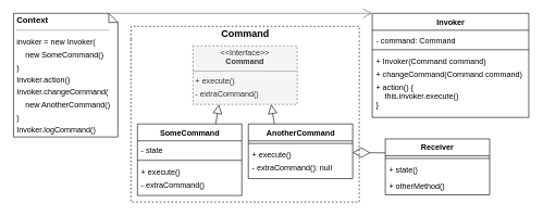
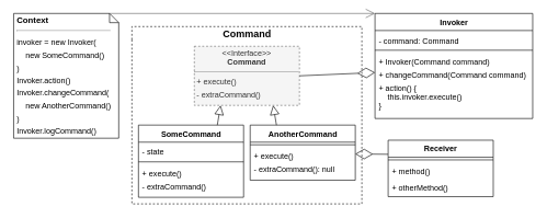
  <mxCell id="0" />
  <mxCell id="1" parent="0" />
  <mxCell id="2" value="Command" style="swimlane;html=1;horizontal=1;startSize=20;fillColor=none;strokeColor=#000000;rounded=0;comic=0;fontSize=15;dashed=1;swimlaneLine=0;shadow=0;glass=0;perimeterSpacing=0;labelBackgroundColor=none;collapsible=0;" parent="1" vertex="1"><mxGeometry x="200" y="40" width="350" height="270" as="geometry"><mxRectangle x="110" y="60" width="100" height="20" as="alternateBounds" /></mxGeometry></mxCell>
  <mxCell id="3" value="AnotherCommand" style="swimlane;fontStyle=1;align=center;verticalAlign=top;childLayout=stackLayout;horizontal=1;startSize=26;horizontalStack=0;resizeParent=1;resizeParentMax=0;resizeLast=0;collapsible=0;marginBottom=0;rounded=0;shadow=0;glass=0;comic=0;strokeWidth=1;fontSize=12;labelBackgroundColor=none;fillColor=#ffffff;html=1;" parent="2" vertex="1"><mxGeometry x="180" y="150" width="160" height="84" as="geometry" /></mxCell>
  <mxCell id="4" value="" style="line;strokeWidth=1;fillColor=none;align=left;verticalAlign=middle;spacingTop=-1;spacingLeft=3;spacingRight=3;rotatable=0;labelPosition=right;points=[];portConstraint=eastwest;" parent="3" vertex="1"><mxGeometry y="26" width="160" height="8" as="geometry" /></mxCell>
  <mxCell id="5" value="+ execute()" style="text;strokeColor=none;fillColor=none;align=left;verticalAlign=top;spacingLeft=4;spacingRight=4;overflow=hidden;rotatable=0;points=[[0,0.5],[1,0.5]];portConstraint=eastwest;" parent="3" vertex="1"><mxGeometry y="34" width="160" height="20" as="geometry" /></mxCell>
  <mxCell id="6" value="- extraCommand(): null" style="text;strokeColor=none;fillColor=none;align=left;verticalAlign=top;spacingLeft=4;spacingRight=4;overflow=hidden;rotatable=0;points=[[0,0.5],[1,0.5]];portConstraint=eastwest;" parent="3" vertex="1"><mxGeometry y="54" width="160" height="30" as="geometry" /></mxCell>
  <mxCell id="7" value="SomeCommand" style="swimlane;fontStyle=1;align=center;verticalAlign=top;childLayout=stackLayout;horizontal=1;startSize=26;horizontalStack=0;resizeParent=1;resizeParentMax=0;resizeLast=0;collapsible=0;marginBottom=0;rounded=0;shadow=0;glass=0;comic=0;strokeWidth=1;fontSize=12;labelBackgroundColor=none;fillColor=#ffffff;html=1;" parent="2" vertex="1"><mxGeometry x="10.0" y="150" width="160" height="110" as="geometry" /></mxCell>
  <mxCell id="8" value="- state" style="text;strokeColor=none;fillColor=none;align=left;verticalAlign=top;spacingLeft=4;spacingRight=4;overflow=hidden;rotatable=0;points=[[0,0.5],[1,0.5]];portConstraint=eastwest;spacingTop=2;" parent="7" vertex="1"><mxGeometry y="26" width="160" height="26" as="geometry" /></mxCell>
  <mxCell id="9" value="" style="line;strokeWidth=1;fillColor=none;align=left;verticalAlign=middle;spacingTop=-1;spacingLeft=3;spacingRight=3;rotatable=0;labelPosition=right;points=[];portConstraint=eastwest;" parent="7" vertex="1"><mxGeometry y="52" width="160" height="8" as="geometry" /></mxCell>
  <mxCell id="10" value="+ execute()" style="text;strokeColor=none;fillColor=none;align=left;verticalAlign=top;spacingLeft=4;spacingRight=4;overflow=hidden;rotatable=0;points=[[0,0.5],[1,0.5]];portConstraint=eastwest;" parent="7" vertex="1"><mxGeometry y="60" width="160" height="20" as="geometry" /></mxCell>
  <mxCell id="11" value="- extraCommand()" style="text;strokeColor=none;fillColor=none;align=left;verticalAlign=top;spacingLeft=4;spacingRight=4;overflow=hidden;rotatable=0;points=[[0,0.5],[1,0.5]];portConstraint=eastwest;" parent="7" vertex="1"><mxGeometry y="80" width="160" height="30" as="geometry" /></mxCell>
  <mxCell id="12" value="&lt;p style=&quot;margin: 4px 0px 0px ; text-align: center ; line-height: 120%&quot;&gt;&lt;span&gt;&amp;lt;&amp;lt;Interface&amp;gt;&amp;gt;&lt;/span&gt;&lt;br&gt;&lt;b&gt;Command&lt;/b&gt;&lt;/p&gt;&lt;hr size=&quot;1&quot;&gt;&lt;p style=&quot;margin: 0px 0px 0px 4px ; line-height: 160%&quot;&gt;+ execute()&lt;br&gt;&lt;/p&gt;&lt;p style=&quot;margin: 0px 0px 0px 4px ; line-height: 160%&quot;&gt;- extraCommand()&lt;/p&gt;" style="verticalAlign=top;align=left;overflow=fill;fontSize=12;fontFamily=Helvetica;html=1;rounded=0;shadow=0;glass=0;comic=0;labelBackgroundColor=none;labelBorderColor=none;imageAspect=1;noLabel=0;portConstraintRotation=0;snapToPoint=0;container=1;dropTarget=1;collapsible=0;autosize=0;spacingLeft=0;spacingRight=0;fontStyle=0;fillColor=#f5f5f5;strokeColor=#666666;fontColor=#333333;dashed=1;" parent="2" vertex="1"><mxGeometry x="95" y="30" width="160" height="90" as="geometry" /></mxCell>
  <mxCell id="13" value="" style="endArrow=block;dashed=0;endFill=0;endSize=12;html=1;exitX=0.75;exitY=0;exitDx=0;exitDy=0;entryX=0.25;entryY=1;entryDx=0;entryDy=0;" parent="2" source="7" target="12" edge="1"><mxGeometry width="160" relative="1" as="geometry"><mxPoint x="110" y="160" as="sourcePoint" /><mxPoint x="270" y="160" as="targetPoint" /></mxGeometry></mxCell>
  <mxCell id="14" value="" style="endArrow=block;dashed=0;endFill=0;endSize=12;html=1;exitX=0.25;exitY=0;exitDx=0;exitDy=0;entryX=0.75;entryY=1;entryDx=0;entryDy=0;" parent="2" source="3" target="12" edge="1"><mxGeometry width="160" relative="1" as="geometry"><mxPoint x="110" y="160" as="sourcePoint" /><mxPoint x="270" y="160" as="targetPoint" /></mxGeometry></mxCell>
  <mxCell id="15" value="&lt;p style=&quot;line-height: 20%&quot;&gt;Context&lt;br&gt;&lt;/p&gt;&lt;hr&gt;&lt;span style=&quot;font-size: 12px ; font-weight: 400 ; line-height: 170%&quot;&gt;invoker = new Invoker(&lt;br&gt;&amp;nbsp; &amp;nbsp; new SomeCommand()&lt;br&gt;)&lt;br&gt;&lt;/span&gt;&lt;span style=&quot;font-size: 12px ; font-weight: 400&quot;&gt;Invoker.action()&lt;br&gt;&lt;/span&gt;&lt;span style=&quot;font-size: 12px ; font-weight: 400 ; line-height: 20.4px&quot;&gt;Invoker.changeCommand(&lt;br&gt;&amp;nbsp; &amp;nbsp; new AnotherCommand()&lt;br&gt;)&lt;br&gt;&lt;/span&gt;&lt;span style=&quot;font-size: 12px ; font-weight: 400&quot;&gt;Invoker.logCommand()&lt;/span&gt;&lt;br&gt;&lt;p&gt;&lt;/p&gt;" style="shape=note;size=14;verticalAlign=top;align=left;spacingTop=-13;rounded=0;shadow=0;glass=0;comic=0;strokeColor=#000000;fillColor=none;fontSize=13;fontStyle=1;labelBorderColor=none;whiteSpace=wrap;html=1;spacingLeft=0;spacingBottom=0;spacingRight=0;spacing=5;labelBackgroundColor=none;" parent="1" vertex="1"><mxGeometry x="20" y="20" width="160" height="190" as="geometry" /></mxCell>
  <mxCell id="16" value="" style="endArrow=diamondThin;endFill=0;endSize=24;html=1;entryX=1;entryY=0.5;entryDx=0;entryDy=0;exitX=0;exitY=0.25;exitDx=0;exitDy=0;" parent="1" source="25" target="5" edge="1"><mxGeometry width="160" relative="1" as="geometry"><mxPoint x="460" y="-5141" as="sourcePoint" /><mxPoint x="620" y="-5141" as="targetPoint" /></mxGeometry></mxCell>
+ <mxCell id="17" value="" style="endArrow=diamondThin;endFill=0;endSize=24;html=1;entryX=0;entryY=0.5;entryDx=0;entryDy=0;exitX=1;exitY=0.5;exitDx=0;exitDy=0;" parent="1" source="12" target="23" edge="1"><mxGeometry width="160" relative="1" as="geometry"><mxPoint x="460" y="-5241" as="sourcePoint" /><mxPoint x="620" y="-5241" as="targetPoint" /></mxGeometry></mxCell>
  <mxCell id="18" value="" style="endArrow=open;endFill=1;endSize=12;html=1;exitX=0;exitY=0;exitDx=146;exitDy=0;exitPerimeter=0;entryX=0;entryY=0;entryDx=0;entryDy=0;strokeColor=#666666;" parent="1" source="15" target="19" edge="1"><mxGeometry width="160" relative="1" as="geometry"><mxPoint x="381" y="-5110" as="sourcePoint" /><mxPoint x="541" y="-5110" as="targetPoint" /><Array as="points" /></mxGeometry></mxCell>
  <mxCell id="19" value="Invoker" style="swimlane;fontStyle=1;align=center;verticalAlign=top;childLayout=stackLayout;horizontal=1;startSize=26;horizontalStack=0;resizeParent=1;resizeParentMax=0;resizeLast=0;collapsible=0;marginBottom=0;rounded=0;shadow=0;glass=0;comic=0;strokeWidth=1;fontSize=12;labelBackgroundColor=none;fillColor=#ffffff;html=1;" parent="1" vertex="1"><mxGeometry x="570" y="20" width="240" height="160" as="geometry" /></mxCell>
  <mxCell id="20" value="- command: Command" style="text;strokeColor=none;fillColor=none;align=left;verticalAlign=top;spacingLeft=4;spacingRight=4;overflow=hidden;rotatable=0;points=[[0,0.5],[1,0.5]];portConstraint=eastwest;spacingTop=2;" parent="19" vertex="1"><mxGeometry y="26" width="240" height="26" as="geometry" /></mxCell>
  <mxCell id="21" value="" style="line;strokeWidth=1;fillColor=none;align=left;verticalAlign=middle;spacingTop=-1;spacingLeft=3;spacingRight=3;rotatable=0;labelPosition=right;points=[];portConstraint=eastwest;" parent="19" vertex="1"><mxGeometry y="52" width="240" height="8" as="geometry" /></mxCell>
  <mxCell id="22" value="+ Invoker(Command command)" style="text;strokeColor=none;fillColor=none;align=left;verticalAlign=top;spacingLeft=4;spacingRight=4;overflow=hidden;rotatable=0;points=[[0,0.5],[1,0.5]];portConstraint=eastwest;" parent="19" vertex="1"><mxGeometry y="60" width="240" height="20" as="geometry" /></mxCell>
  <mxCell id="23" value="+ changeCommand(Command command)" style="text;strokeColor=none;fillColor=none;align=left;verticalAlign=top;spacingLeft=4;spacingRight=4;overflow=hidden;rotatable=0;points=[[0,0.5],[1,0.5]];portConstraint=eastwest;" parent="19" vertex="1"><mxGeometry y="80" width="240" height="20" as="geometry" /></mxCell>
  <mxCell id="24" value="+ action() {&#10;    this.invoker.execute()&#10;}" style="text;strokeColor=none;fillColor=none;align=left;verticalAlign=top;spacingLeft=4;spacingRight=4;overflow=hidden;rotatable=0;points=[[0,0.5],[1,0.5]];portConstraint=eastwest;" parent="19" vertex="1"><mxGeometry y="100" width="240" height="60" as="geometry" /></mxCell>
  <mxCell id="25" value="Receiver" style="swimlane;fontStyle=1;align=center;verticalAlign=top;childLayout=stackLayout;horizontal=1;startSize=26;horizontalStack=0;resizeParent=1;resizeParentMax=0;resizeLast=0;collapsible=0;marginBottom=0;" parent="1" vertex="1"><mxGeometry x="590" y="213" width="160" height="86" as="geometry" /></mxCell>
  <mxCell id="26" value="" style="line;strokeWidth=1;fillColor=none;align=left;verticalAlign=middle;spacingTop=-1;spacingLeft=3;spacingRight=3;rotatable=0;labelPosition=right;points=[];portConstraint=eastwest;" parent="25" vertex="1"><mxGeometry y="26" width="160" height="8" as="geometry" /></mxCell>
- <mxCell id="27" value="+ state()" style="text;strokeColor=none;fillColor=none;align=left;verticalAlign=top;spacingLeft=4;spacingRight=4;overflow=hidden;rotatable=0;points=[[0,0.5],[1,0.5]];portConstraint=eastwest;" parent="25" vertex="1"><mxGeometry y="34" width="160" height="26" as="geometry" /></mxCell>
+ <mxCell id="27" value="+ method()" style="text;strokeColor=none;fillColor=none;align=left;verticalAlign=top;spacingLeft=4;spacingRight=4;overflow=hidden;rotatable=0;points=[[0,0.5],[1,0.5]];portConstraint=eastwest;" parent="25" vertex="1"><mxGeometry y="34" width="160" height="26" as="geometry" /></mxCell>
  <mxCell id="28" value="+ otherMethod()" style="text;strokeColor=none;fillColor=none;align=left;verticalAlign=top;spacingLeft=4;spacingRight=4;overflow=hidden;rotatable=0;points=[[0,0.5],[1,0.5]];portConstraint=eastwest;" parent="25" vertex="1"><mxGeometry y="60" width="160" height="26" as="geometry" /></mxCell>
